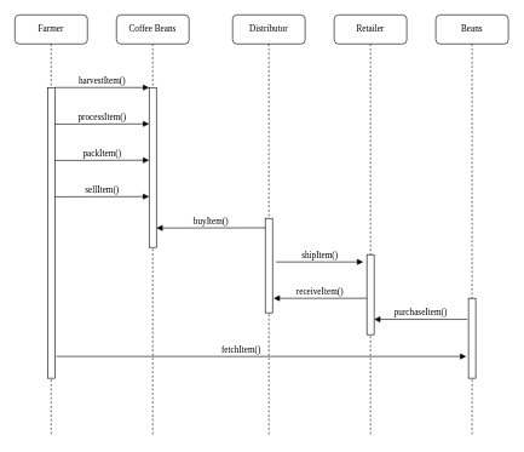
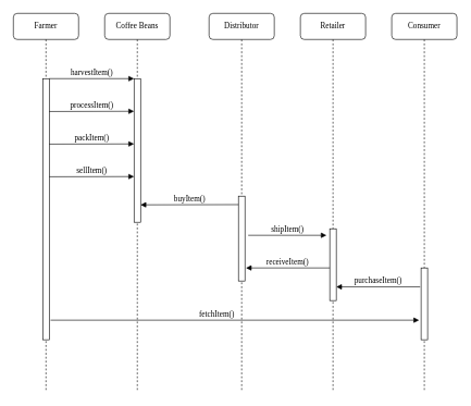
  <mxCell id="0" />
  <mxCell id="1" parent="0" />
  <mxCell id="2" value="Coffee Beans" style="shape=umlLifeline;perimeter=lifelinePerimeter;whiteSpace=wrap;html=1;container=1;collapsible=0;recursiveResize=0;outlineConnect=0;rounded=1;shadow=0;comic=0;labelBackgroundColor=none;strokeWidth=1;fontFamily=Verdana;fontSize=12;align=center;" parent="1" vertex="1"><mxGeometry x="160" y="20" width="100" height="580" as="geometry" /></mxCell>
  <mxCell id="3" value="" style="html=1;points=[];perimeter=orthogonalPerimeter;rounded=0;shadow=0;comic=0;labelBackgroundColor=none;strokeWidth=1;fontFamily=Verdana;fontSize=12;align=center;" parent="2" vertex="1"><mxGeometry x="45" y="100" width="10" height="220" as="geometry" /></mxCell>
  <mxCell id="4" value="Distributor" style="shape=umlLifeline;perimeter=lifelinePerimeter;whiteSpace=wrap;html=1;container=1;collapsible=0;recursiveResize=0;outlineConnect=0;rounded=1;shadow=0;comic=0;labelBackgroundColor=none;strokeWidth=1;fontFamily=Verdana;fontSize=12;align=center;" parent="1" vertex="1"><mxGeometry x="320" y="20" width="100" height="580" as="geometry" /></mxCell>
  <mxCell id="5" value="" style="html=1;points=[];perimeter=orthogonalPerimeter;rounded=0;shadow=0;comic=0;labelBackgroundColor=none;strokeWidth=1;fontFamily=Verdana;fontSize=12;align=center;" parent="4" vertex="1"><mxGeometry x="45" y="280" width="10" height="130" as="geometry" /></mxCell>
  <mxCell id="6" value="Retailer" style="shape=umlLifeline;perimeter=lifelinePerimeter;whiteSpace=wrap;html=1;container=1;collapsible=0;recursiveResize=0;outlineConnect=0;rounded=1;shadow=0;comic=0;labelBackgroundColor=none;strokeWidth=1;fontFamily=Verdana;fontSize=12;align=center;" parent="1" vertex="1"><mxGeometry x="460" y="20" width="100" height="580" as="geometry" /></mxCell>
- <mxCell id="7" value="Beans" style="shape=umlLifeline;perimeter=lifelinePerimeter;whiteSpace=wrap;html=1;container=1;collapsible=0;recursiveResize=0;outlineConnect=0;rounded=1;shadow=0;comic=0;labelBackgroundColor=none;strokeWidth=1;fontFamily=Verdana;fontSize=12;align=center;" parent="1" vertex="1"><mxGeometry x="600" y="20" width="100" height="580" as="geometry" /></mxCell>
+ <mxCell id="7" value="Consumer" style="shape=umlLifeline;perimeter=lifelinePerimeter;whiteSpace=wrap;html=1;container=1;collapsible=0;recursiveResize=0;outlineConnect=0;rounded=1;shadow=0;comic=0;labelBackgroundColor=none;strokeWidth=1;fontFamily=Verdana;fontSize=12;align=center;" parent="1" vertex="1"><mxGeometry x="600" y="20" width="100" height="580" as="geometry" /></mxCell>
  <mxCell id="8" value="" style="html=1;points=[];perimeter=orthogonalPerimeter;rounded=0;shadow=0;comic=0;labelBackgroundColor=none;strokeWidth=1;fontFamily=Verdana;fontSize=12;align=center;" parent="7" vertex="1"><mxGeometry x="45" y="390" width="10" height="110" as="geometry" /></mxCell>
  <mxCell id="9" value="purchaseItem()" style="html=1;verticalAlign=bottom;endArrow=none;labelBackgroundColor=none;fontFamily=Verdana;fontSize=12;edgeStyle=elbowEdgeStyle;elbow=vertical;entryX=-0.148;entryY=0.144;entryDx=0;entryDy=0;entryPerimeter=0;endFill=0;startArrow=block;startFill=1;" edge="1" parent="7"><mxGeometry relative="1" as="geometry"><mxPoint x="-85.0" y="419.0" as="sourcePoint" /><mxPoint x="43.52" y="419.34" as="targetPoint" /></mxGeometry></mxCell>
  <mxCell id="10" value="Farmer" style="shape=umlLifeline;perimeter=lifelinePerimeter;whiteSpace=wrap;html=1;container=1;collapsible=0;recursiveResize=0;outlineConnect=0;rounded=1;shadow=0;comic=0;labelBackgroundColor=none;strokeWidth=1;fontFamily=Verdana;fontSize=12;align=center;" parent="1" vertex="1"><mxGeometry x="20" y="20" width="100" height="580" as="geometry" /></mxCell>
  <mxCell id="11" value="" style="html=1;points=[];perimeter=orthogonalPerimeter;rounded=0;shadow=0;comic=0;labelBackgroundColor=none;strokeWidth=1;fontFamily=Verdana;fontSize=12;align=center;" parent="10" vertex="1"><mxGeometry x="45" y="100" width="10" height="400" as="geometry" /></mxCell>
  <mxCell id="12" value="" style="html=1;points=[];perimeter=orthogonalPerimeter;rounded=0;shadow=0;comic=0;labelBackgroundColor=none;strokeWidth=1;fontFamily=Verdana;fontSize=12;align=center;" parent="1" vertex="1"><mxGeometry x="505" y="350" width="10" height="110" as="geometry" /></mxCell>
  <mxCell id="13" value="fetchItem()" style="html=1;verticalAlign=bottom;endArrow=block;labelBackgroundColor=none;fontFamily=Verdana;fontSize=12;align=right;" parent="1" edge="1"><mxGeometry relative="1" as="geometry"><mxPoint x="77" y="490" as="sourcePoint" /><mxPoint x="642" y="490" as="targetPoint" /></mxGeometry></mxCell>
  <mxCell id="14" value="harvestItem()" style="html=1;verticalAlign=bottom;endArrow=block;entryX=0;entryY=0;labelBackgroundColor=none;fontFamily=Verdana;fontSize=12;edgeStyle=elbowEdgeStyle;elbow=vertical;" parent="1" source="11" target="3" edge="1"><mxGeometry relative="1" as="geometry"><mxPoint x="140" y="130" as="sourcePoint" /></mxGeometry></mxCell>
  <mxCell id="15" value="buyItem()" style="html=1;verticalAlign=bottom;endArrow=none;labelBackgroundColor=none;fontFamily=Verdana;fontSize=12;edgeStyle=elbowEdgeStyle;elbow=vertical;endFill=0;startArrow=block;startFill=1;" parent="1" target="5" edge="1"><mxGeometry relative="1" as="geometry"><mxPoint x="215" y="313.31" as="sourcePoint" /><mxPoint x="360" y="313" as="targetPoint" /></mxGeometry></mxCell>
  <mxCell id="16" value="processItem()" style="html=1;verticalAlign=bottom;endArrow=block;entryX=0;entryY=0;labelBackgroundColor=none;fontFamily=Verdana;fontSize=12;edgeStyle=elbowEdgeStyle;elbow=vertical;" edge="1" parent="1"><mxGeometry relative="1" as="geometry"><mxPoint x="75" y="170.34" as="sourcePoint" /><mxPoint x="205" y="170.03" as="targetPoint" /></mxGeometry></mxCell>
  <mxCell id="17" value="packItem()" style="html=1;verticalAlign=bottom;endArrow=block;entryX=0;entryY=0;labelBackgroundColor=none;fontFamily=Verdana;fontSize=12;edgeStyle=elbowEdgeStyle;elbow=vertical;" edge="1" parent="1"><mxGeometry relative="1" as="geometry"><mxPoint x="75" y="220.31" as="sourcePoint" /><mxPoint x="205" y="220" as="targetPoint" /></mxGeometry></mxCell>
  <mxCell id="18" value="sellItem()" style="html=1;verticalAlign=bottom;endArrow=block;entryX=0;entryY=0;labelBackgroundColor=none;fontFamily=Verdana;fontSize=12;edgeStyle=elbowEdgeStyle;elbow=vertical;" edge="1" parent="1"><mxGeometry relative="1" as="geometry"><mxPoint x="75" y="270.31" as="sourcePoint" /><mxPoint x="205" y="270" as="targetPoint" /></mxGeometry></mxCell>
  <mxCell id="19" value="receiveItem()" style="html=1;verticalAlign=bottom;endArrow=none;labelBackgroundColor=none;fontFamily=Verdana;fontSize=12;edgeStyle=elbowEdgeStyle;elbow=vertical;entryX=-0.148;entryY=0.144;entryDx=0;entryDy=0;entryPerimeter=0;endFill=0;startArrow=block;startFill=1;" edge="1" parent="1"><mxGeometry relative="1" as="geometry"><mxPoint x="376.48" y="410" as="sourcePoint" /><mxPoint x="505" y="410.34" as="targetPoint" /></mxGeometry></mxCell>
  <mxCell id="20" value="shipItem()" style="html=1;verticalAlign=bottom;endArrow=block;labelBackgroundColor=none;fontFamily=Verdana;fontSize=12;edgeStyle=elbowEdgeStyle;elbow=vertical;align=center;" edge="1" parent="1"><mxGeometry relative="1" as="geometry"><mxPoint x="380" y="360" as="sourcePoint" /><mxPoint x="500" y="360" as="targetPoint" /><Array as="points" /></mxGeometry></mxCell>
